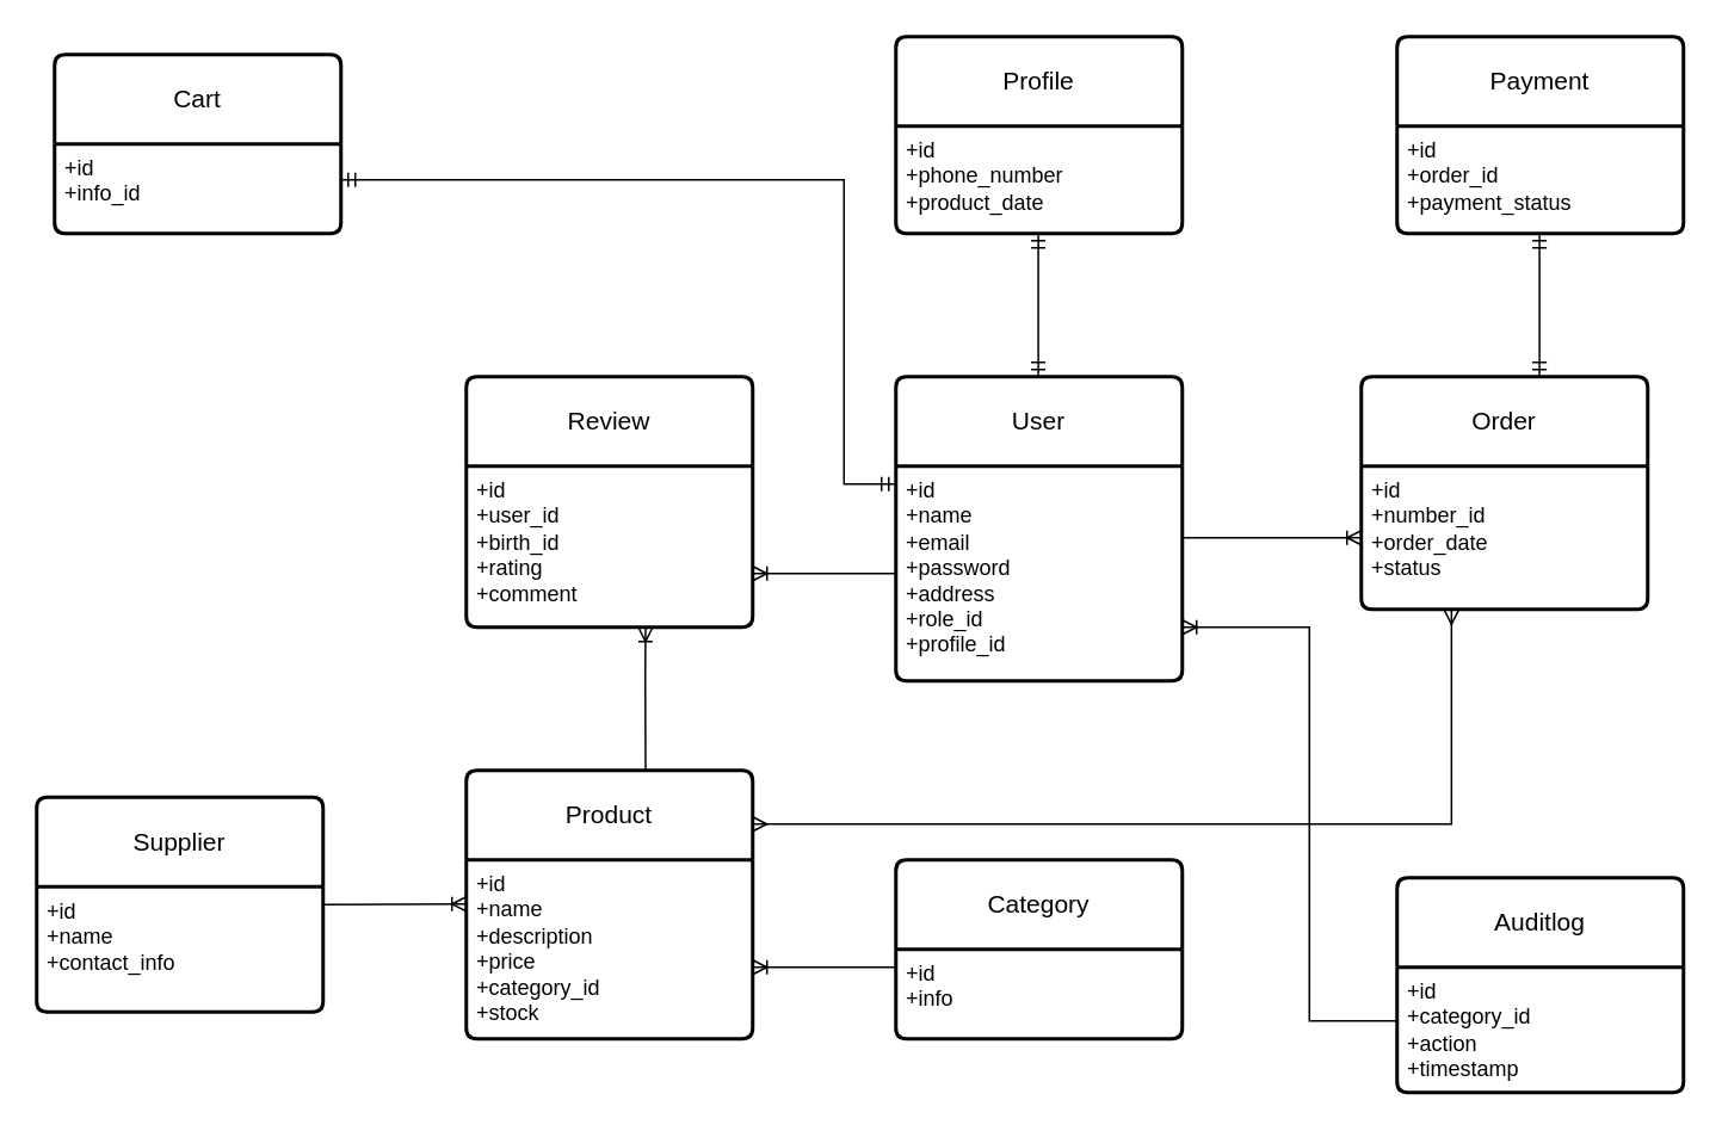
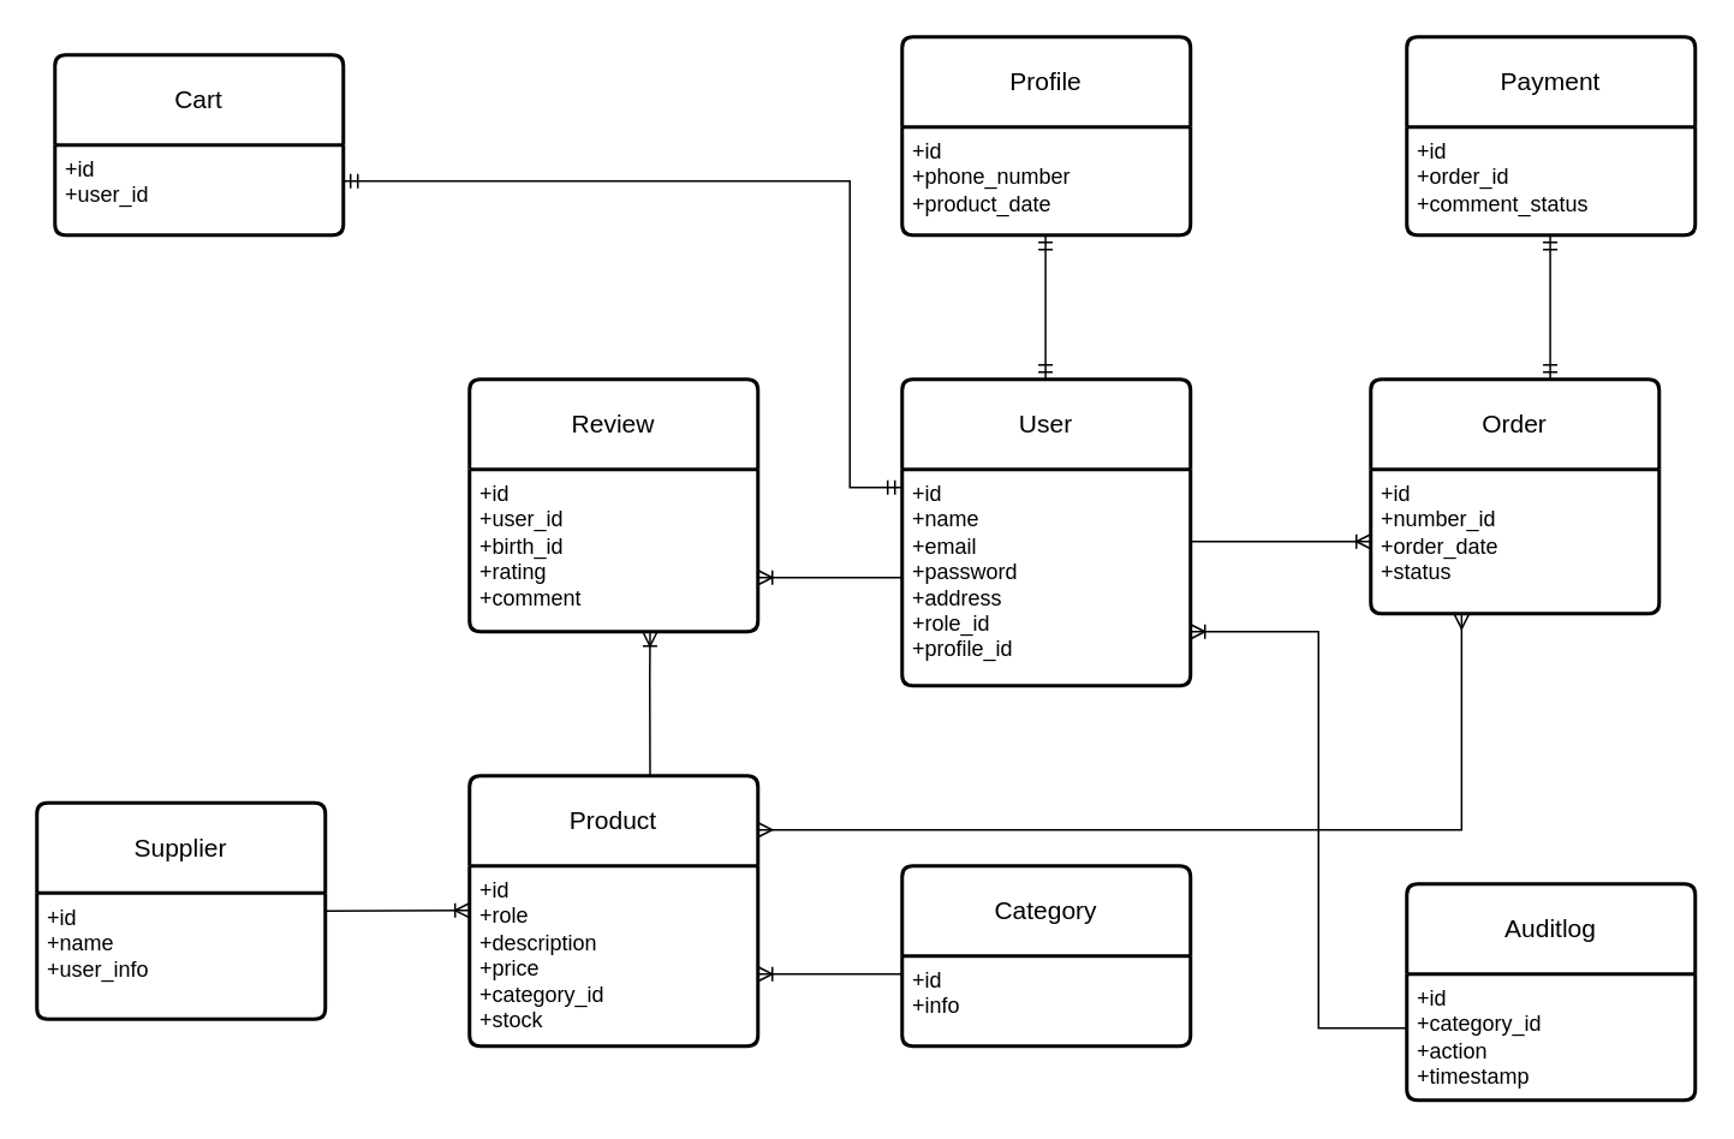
  <mxCell id="0" />
  <mxCell id="1" parent="0" />
  <mxCell id="2" value="Product" style="swimlane;childLayout=stackLayout;horizontal=1;startSize=50;horizontalStack=0;rounded=1;fontSize=14;fontStyle=0;strokeWidth=2;resizeParent=0;resizeLast=1;shadow=0;dashed=0;align=center;arcSize=4;whiteSpace=wrap;html=1;" vertex="1" parent="1"><mxGeometry x="260" y="430" width="160" height="150" as="geometry" /></mxCell>
- <mxCell id="3" value="+id&lt;br&gt;+name&lt;br&gt;+description&lt;div&gt;+price&lt;/div&gt;&lt;div&gt;+category_id&lt;/div&gt;&lt;div&gt;+stock&lt;/div&gt;" style="align=left;strokeColor=none;fillColor=none;spacingLeft=4;fontSize=12;verticalAlign=top;resizable=0;rotatable=0;part=1;html=1;" vertex="1" parent="2"><mxGeometry y="50" width="160" height="100" as="geometry" /></mxCell>
+ <mxCell id="3" value="+id&lt;br&gt;+role&lt;br&gt;+description&lt;div&gt;+price&lt;/div&gt;&lt;div&gt;+category_id&lt;/div&gt;&lt;div&gt;+stock&lt;/div&gt;" style="align=left;strokeColor=none;fillColor=none;spacingLeft=4;fontSize=12;verticalAlign=top;resizable=0;rotatable=0;part=1;html=1;" vertex="1" parent="2"><mxGeometry y="50" width="160" height="100" as="geometry" /></mxCell>
  <mxCell id="4" value="User" style="swimlane;childLayout=stackLayout;horizontal=1;startSize=50;horizontalStack=0;rounded=1;fontSize=14;fontStyle=0;strokeWidth=2;resizeParent=0;resizeLast=1;shadow=0;dashed=0;align=center;arcSize=4;whiteSpace=wrap;html=1;" vertex="1" parent="1"><mxGeometry x="500" y="210" width="160" height="170" as="geometry" /></mxCell>
  <mxCell id="5" value="+id&lt;br&gt;+name&lt;br&gt;+email&lt;div&gt;+password&lt;/div&gt;&lt;div&gt;+address&lt;/div&gt;&lt;div&gt;+role_id&lt;/div&gt;&lt;div&gt;+profile_id&lt;/div&gt;&lt;div&gt;&lt;br&gt;&lt;/div&gt;&lt;div&gt;&lt;br&gt;&lt;/div&gt;" style="align=left;strokeColor=none;fillColor=none;spacingLeft=4;fontSize=12;verticalAlign=top;resizable=0;rotatable=0;part=1;html=1;" vertex="1" parent="4"><mxGeometry y="50" width="160" height="120" as="geometry" /></mxCell>
  <mxCell id="6" value="Profile" style="swimlane;childLayout=stackLayout;horizontal=1;startSize=50;horizontalStack=0;rounded=1;fontSize=14;fontStyle=0;strokeWidth=2;resizeParent=0;resizeLast=1;shadow=0;dashed=0;align=center;arcSize=4;whiteSpace=wrap;html=1;" vertex="1" parent="1"><mxGeometry x="500" y="20" width="160" height="110" as="geometry" /></mxCell>
  <mxCell id="7" value="+id&lt;br&gt;+phone_number&lt;br&gt;+product_date" style="align=left;strokeColor=none;fillColor=none;spacingLeft=4;fontSize=12;verticalAlign=top;resizable=0;rotatable=0;part=1;html=1;" vertex="1" parent="6"><mxGeometry y="50" width="160" height="60" as="geometry" /></mxCell>
  <mxCell id="8" value="Category" style="swimlane;childLayout=stackLayout;horizontal=1;startSize=50;horizontalStack=0;rounded=1;fontSize=14;fontStyle=0;strokeWidth=2;resizeParent=0;resizeLast=1;shadow=0;dashed=0;align=center;arcSize=4;whiteSpace=wrap;html=1;" vertex="1" parent="1"><mxGeometry x="500" y="480" width="160" height="100" as="geometry" /></mxCell>
  <mxCell id="9" value="+id&lt;br&gt;+info&lt;div&gt;&lt;br/&gt;&lt;/div&gt;" style="align=left;strokeColor=none;fillColor=none;spacingLeft=4;fontSize=12;verticalAlign=top;resizable=0;rotatable=0;part=1;html=1;" vertex="1" parent="8"><mxGeometry y="50" width="160" height="50" as="geometry" /></mxCell>
  <mxCell id="10" value="Order" style="swimlane;childLayout=stackLayout;horizontal=1;startSize=50;horizontalStack=0;rounded=1;fontSize=14;fontStyle=0;strokeWidth=2;resizeParent=0;resizeLast=1;shadow=0;dashed=0;align=center;arcSize=4;whiteSpace=wrap;html=1;" vertex="1" parent="1"><mxGeometry x="760" y="210" width="160" height="130" as="geometry" /></mxCell>
  <mxCell id="11" value="+id&lt;br&gt;+number_id&lt;br&gt;+order_date&lt;div&gt;+status&lt;/div&gt;" style="align=left;strokeColor=none;fillColor=none;spacingLeft=4;fontSize=12;verticalAlign=top;resizable=0;rotatable=0;part=1;html=1;" vertex="1" parent="10"><mxGeometry y="50" width="160" height="80" as="geometry" /></mxCell>
  <mxCell id="12" value="Cart" style="swimlane;childLayout=stackLayout;horizontal=1;startSize=50;horizontalStack=0;rounded=1;fontSize=14;fontStyle=0;strokeWidth=2;resizeParent=0;resizeLast=1;shadow=0;dashed=0;align=center;arcSize=4;whiteSpace=wrap;html=1;" vertex="1" parent="1"><mxGeometry x="30" y="30" width="160" height="100" as="geometry" /></mxCell>
- <mxCell id="13" value="+id&lt;br&gt;+info_id" style="align=left;strokeColor=none;fillColor=none;spacingLeft=4;fontSize=12;verticalAlign=top;resizable=0;rotatable=0;part=1;html=1;" vertex="1" parent="12"><mxGeometry y="50" width="160" height="50" as="geometry" /></mxCell>
+ <mxCell id="13" value="+id&lt;br&gt;+user_id" style="align=left;strokeColor=none;fillColor=none;spacingLeft=4;fontSize=12;verticalAlign=top;resizable=0;rotatable=0;part=1;html=1;" vertex="1" parent="12"><mxGeometry y="50" width="160" height="50" as="geometry" /></mxCell>
  <mxCell id="14" value="Review" style="swimlane;childLayout=stackLayout;horizontal=1;startSize=50;horizontalStack=0;rounded=1;fontSize=14;fontStyle=0;strokeWidth=2;resizeParent=0;resizeLast=1;shadow=0;dashed=0;align=center;arcSize=4;whiteSpace=wrap;html=1;" vertex="1" parent="1"><mxGeometry x="260" y="210" width="160" height="140" as="geometry" /></mxCell>
  <mxCell id="15" value="+id&lt;br&gt;+user_id&lt;br&gt;+birth_id&lt;div&gt;+rating&lt;/div&gt;&lt;div&gt;+comment&lt;/div&gt;" style="align=left;strokeColor=none;fillColor=none;spacingLeft=4;fontSize=12;verticalAlign=top;resizable=0;rotatable=0;part=1;html=1;" vertex="1" parent="14"><mxGeometry y="50" width="160" height="90" as="geometry" /></mxCell>
  <mxCell id="16" value="Supplier" style="swimlane;childLayout=stackLayout;horizontal=1;startSize=50;horizontalStack=0;rounded=1;fontSize=14;fontStyle=0;strokeWidth=2;resizeParent=0;resizeLast=1;shadow=0;dashed=0;align=center;arcSize=4;whiteSpace=wrap;html=1;" vertex="1" parent="1"><mxGeometry x="20" y="445" width="160" height="120" as="geometry" /></mxCell>
- <mxCell id="17" value="+id&lt;br&gt;+name&lt;br&gt;+contact_info" style="align=left;strokeColor=none;fillColor=none;spacingLeft=4;fontSize=12;verticalAlign=top;resizable=0;rotatable=0;part=1;html=1;" vertex="1" parent="16"><mxGeometry y="50" width="160" height="70" as="geometry" /></mxCell>
+ <mxCell id="17" value="+id&lt;br&gt;+name&lt;br&gt;+user_info" style="align=left;strokeColor=none;fillColor=none;spacingLeft=4;fontSize=12;verticalAlign=top;resizable=0;rotatable=0;part=1;html=1;" vertex="1" parent="16"><mxGeometry y="50" width="160" height="70" as="geometry" /></mxCell>
  <mxCell id="18" value="Auditlog" style="swimlane;childLayout=stackLayout;horizontal=1;startSize=50;horizontalStack=0;rounded=1;fontSize=14;fontStyle=0;strokeWidth=2;resizeParent=0;resizeLast=1;shadow=0;dashed=0;align=center;arcSize=4;whiteSpace=wrap;html=1;" vertex="1" parent="1"><mxGeometry x="780" y="490" width="160" height="120" as="geometry" /></mxCell>
  <mxCell id="19" value="+id&lt;br&gt;+category_id&lt;br&gt;+action&lt;div&gt;+timestamp&lt;/div&gt;" style="align=left;strokeColor=none;fillColor=none;spacingLeft=4;fontSize=12;verticalAlign=top;resizable=0;rotatable=0;part=1;html=1;" vertex="1" parent="18"><mxGeometry y="50" width="160" height="70" as="geometry" /></mxCell>
  <mxCell id="20" value="Payment" style="swimlane;childLayout=stackLayout;horizontal=1;startSize=50;horizontalStack=0;rounded=1;fontSize=14;fontStyle=0;strokeWidth=2;resizeParent=0;resizeLast=1;shadow=0;dashed=0;align=center;arcSize=4;whiteSpace=wrap;html=1;" vertex="1" parent="1"><mxGeometry x="780" y="20" width="160" height="110" as="geometry" /></mxCell>
- <mxCell id="21" value="+id&lt;br&gt;+order_id&lt;br&gt;+payment_status" style="align=left;strokeColor=none;fillColor=none;spacingLeft=4;fontSize=12;verticalAlign=top;resizable=0;rotatable=0;part=1;html=1;" vertex="1" parent="20"><mxGeometry y="50" width="160" height="60" as="geometry" /></mxCell>
+ <mxCell id="21" value="+id&lt;br&gt;+order_id&lt;br&gt;+comment_status" style="align=left;strokeColor=none;fillColor=none;spacingLeft=4;fontSize=12;verticalAlign=top;resizable=0;rotatable=0;part=1;html=1;" vertex="1" parent="20"><mxGeometry y="50" width="160" height="60" as="geometry" /></mxCell>
  <mxCell id="22" value="" style="fontSize=12;html=1;endArrow=ERoneToMany;rounded=0;" edge="1" parent="1"><mxGeometry width="100" height="100" relative="1" as="geometry"><mxPoint x="660" y="300" as="sourcePoint" /><mxPoint x="760" y="300" as="targetPoint" /></mxGeometry></mxCell>
  <mxCell id="23" value="" style="fontSize=12;html=1;endArrow=ERoneToMany;rounded=0;" edge="1" parent="1"><mxGeometry width="100" height="100" relative="1" as="geometry"><mxPoint x="500" y="320" as="sourcePoint" /><mxPoint x="420" y="320" as="targetPoint" /></mxGeometry></mxCell>
  <mxCell id="24" value="" style="fontSize=12;html=1;endArrow=ERoneToMany;rounded=0;entryX=0.626;entryY=1.026;entryDx=0;entryDy=0;entryPerimeter=0;exitX=0.626;exitY=0;exitDx=0;exitDy=0;exitPerimeter=0;" edge="1" parent="1" source="2"><mxGeometry width="100" height="100" relative="1" as="geometry"><mxPoint x="360" y="427.66" as="sourcePoint" /><mxPoint x="360.16" y="350" as="targetPoint" /><Array as="points"><mxPoint x="360" y="377.66" /></Array></mxGeometry></mxCell>
  <mxCell id="25" value="" style="fontSize=12;html=1;endArrow=ERoneToMany;rounded=0;" edge="1" parent="1"><mxGeometry width="100" height="100" relative="1" as="geometry"><mxPoint x="180" y="505" as="sourcePoint" /><mxPoint x="260" y="504.69" as="targetPoint" /></mxGeometry></mxCell>
  <mxCell id="26" value="" style="edgeStyle=orthogonalEdgeStyle;fontSize=12;html=1;endArrow=ERmany;startArrow=ERmany;rounded=0;entryX=0.315;entryY=1.005;entryDx=0;entryDy=0;entryPerimeter=0;" edge="1" parent="1" target="11"><mxGeometry width="100" height="100" relative="1" as="geometry"><mxPoint x="420" y="460" as="sourcePoint" /><mxPoint x="810" y="370" as="targetPoint" /><Array as="points"><mxPoint x="420" y="460" /><mxPoint x="810" y="460" /></Array></mxGeometry></mxCell>
  <mxCell id="27" value="" style="fontSize=12;html=1;endArrow=ERmandOne;startArrow=ERmandOne;rounded=0;" edge="1" parent="1"><mxGeometry width="100" height="100" relative="1" as="geometry"><mxPoint x="579.55" y="210" as="sourcePoint" /><mxPoint x="579.55" y="130" as="targetPoint" /></mxGeometry></mxCell>
  <mxCell id="28" value="" style="fontSize=12;html=1;endArrow=ERmandOne;startArrow=ERmandOne;rounded=0;" edge="1" parent="1"><mxGeometry width="100" height="100" relative="1" as="geometry"><mxPoint x="859.55" y="210" as="sourcePoint" /><mxPoint x="859.55" y="130" as="targetPoint" /></mxGeometry></mxCell>
  <mxCell id="29" value="" style="fontSize=12;html=1;endArrow=ERoneToMany;rounded=0;" edge="1" parent="1"><mxGeometry width="100" height="100" relative="1" as="geometry"><mxPoint x="500" y="540" as="sourcePoint" /><mxPoint x="420" y="540" as="targetPoint" /></mxGeometry></mxCell>
  <mxCell id="30" value="" style="edgeStyle=orthogonalEdgeStyle;fontSize=12;html=1;endArrow=ERmandOne;startArrow=ERmandOne;rounded=0;entryX=0;entryY=0.083;entryDx=0;entryDy=0;entryPerimeter=0;" edge="1" parent="1" target="5"><mxGeometry width="100" height="100" relative="1" as="geometry"><mxPoint x="190" y="100" as="sourcePoint" /><mxPoint x="490" y="240" as="targetPoint" /><Array as="points"><mxPoint x="471" y="100" /><mxPoint x="471" y="270" /></Array></mxGeometry></mxCell>
  <mxCell id="31" value="" style="edgeStyle=orthogonalEdgeStyle;fontSize=12;html=1;endArrow=ERoneToMany;rounded=0;entryX=1;entryY=0.75;entryDx=0;entryDy=0;" edge="1" parent="1" target="5"><mxGeometry width="100" height="100" relative="1" as="geometry"><mxPoint x="780" y="570" as="sourcePoint" /><mxPoint x="670" y="370" as="targetPoint" /><Array as="points"><mxPoint x="731" y="570" /><mxPoint x="731" y="350" /></Array></mxGeometry></mxCell>
